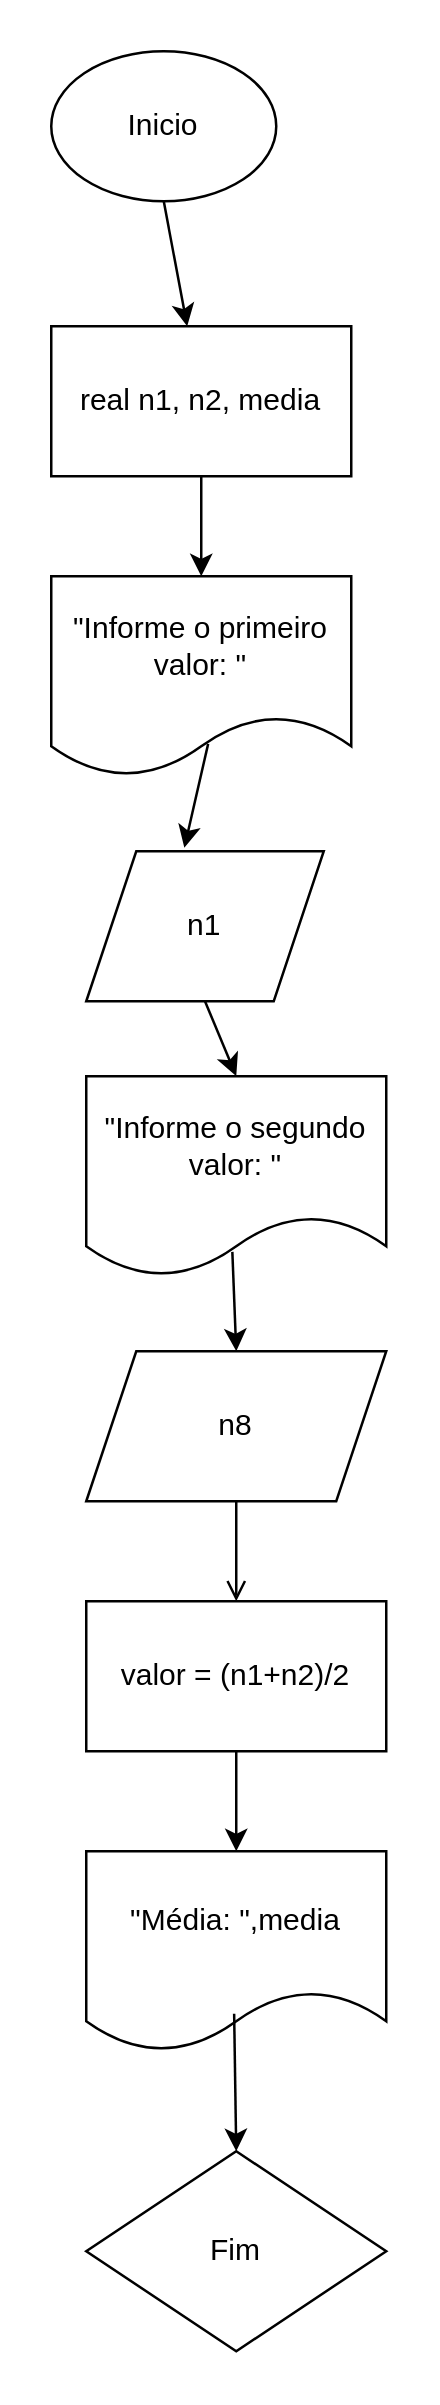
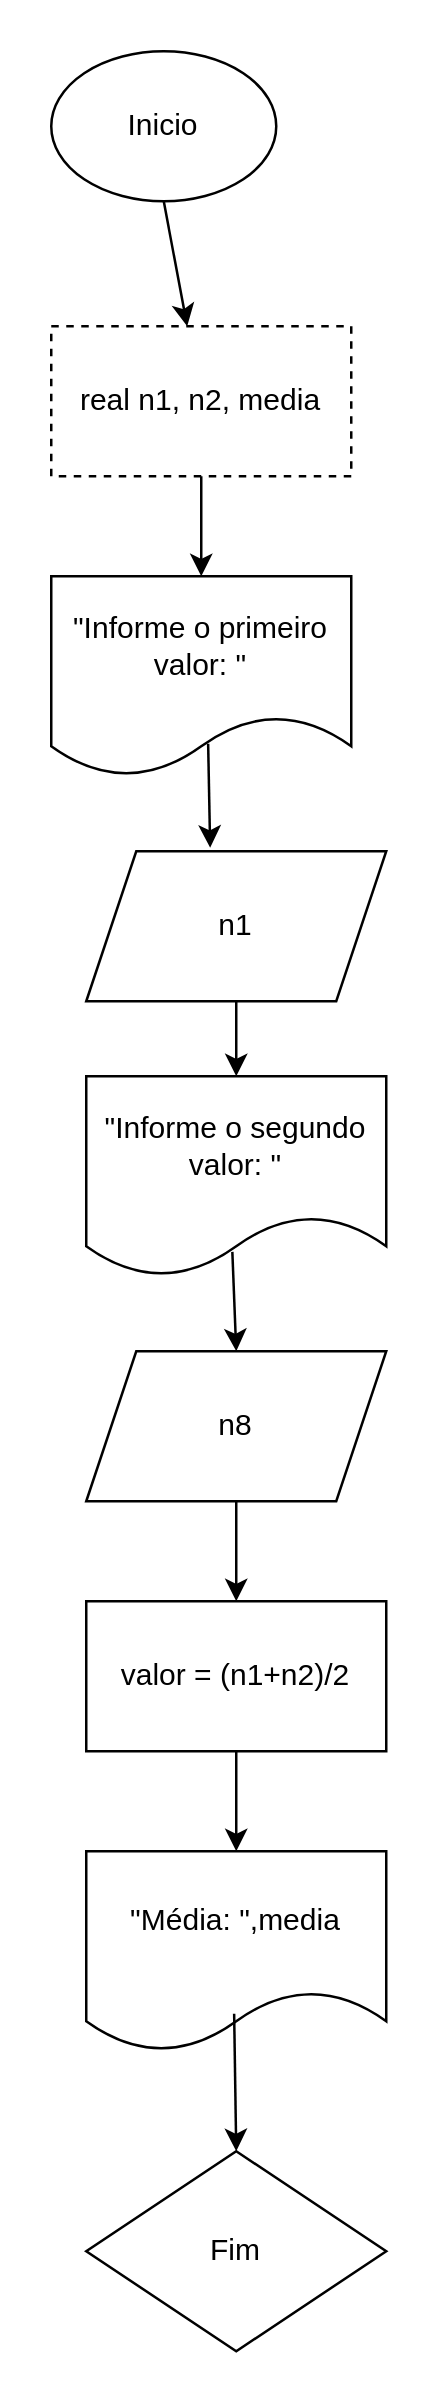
  <mxCell id="0" />
  <mxCell id="1" parent="0" />
  <mxCell id="2" value="Inicio" style="ellipse;whiteSpace=wrap;html=1;" vertex="1" parent="1"><mxGeometry x="20" y="20" width="90" height="60" as="geometry" /></mxCell>
  <mxCell id="3" value="Fim" style="rhombus;whiteSpace=wrap;html=1;" vertex="1" parent="1"><mxGeometry x="34" y="860" width="120" height="80" as="geometry" /></mxCell>
- <mxCell id="4" value="real n1, n2, media" style="rounded=0;whiteSpace=wrap;html=1;" vertex="1" parent="1"><mxGeometry x="20" y="130" width="120" height="60" as="geometry" /></mxCell>
+ <mxCell id="4" value="real n1, n2, media" style="rounded=0;whiteSpace=wrap;html=1;dashed=1;" vertex="1" parent="1"><mxGeometry x="20" y="130" width="120" height="60" as="geometry" /></mxCell>
  <mxCell id="5" value="&quot;Informe o primeiro valor: &quot;" style="shape=document;whiteSpace=wrap;html=1;boundedLbl=1;" vertex="1" parent="1"><mxGeometry x="20" y="230" width="120" height="80" as="geometry" /></mxCell>
- <mxCell id="6" value="n1" style="shape=parallelogram;perimeter=parallelogramPerimeter;whiteSpace=wrap;html=1;fixedSize=1;" vertex="1" parent="1"><mxGeometry x="34" y="340" width="95" height="60" as="geometry" /></mxCell>
+ <mxCell id="6" value="n1" style="shape=parallelogram;perimeter=parallelogramPerimeter;whiteSpace=wrap;html=1;fixedSize=1;" vertex="1" parent="1"><mxGeometry x="34" y="340" width="120" height="60" as="geometry" /></mxCell>
  <mxCell id="7" value="&quot;Informe o segundo valor: &quot;" style="shape=document;whiteSpace=wrap;html=1;boundedLbl=1;" vertex="1" parent="1"><mxGeometry x="34" y="430" width="120" height="80" as="geometry" /></mxCell>
  <mxCell id="8" value="n8" style="shape=parallelogram;perimeter=parallelogramPerimeter;whiteSpace=wrap;html=1;fixedSize=1;" vertex="1" parent="1"><mxGeometry x="34" y="540" width="120" height="60" as="geometry" /></mxCell>
  <mxCell id="9" value="valor = (n1+n2)/2" style="rounded=0;whiteSpace=wrap;html=1;" vertex="1" parent="1"><mxGeometry x="34" y="640" width="120" height="60" as="geometry" /></mxCell>
  <mxCell id="10" value="&quot;Média: &quot;,media" style="shape=document;whiteSpace=wrap;html=1;boundedLbl=1;" vertex="1" parent="1"><mxGeometry x="34" y="740" width="120" height="80" as="geometry" /></mxCell>
  <mxCell id="11" value="" style="endArrow=classic;html=1;rounded=0;entryX=0.5;entryY=0;entryDx=0;entryDy=0;exitX=0.493;exitY=0.813;exitDx=0;exitDy=0;exitPerimeter=0;" edge="1" parent="1" source="10" target="3"><mxGeometry width="50" height="50" relative="1" as="geometry"><mxPoint x="92" y="811" as="sourcePoint" /><mxPoint x="120" y="720" as="targetPoint" /></mxGeometry></mxCell>
  <mxCell id="12" value="" style="endArrow=classic;html=1;rounded=0;exitX=0.5;exitY=1;exitDx=0;exitDy=0;entryX=0.5;entryY=0;entryDx=0;entryDy=0;" edge="1" parent="1" source="9" target="10"><mxGeometry width="50" height="50" relative="1" as="geometry"><mxPoint x="70" y="670" as="sourcePoint" /><mxPoint x="120" y="620" as="targetPoint" /></mxGeometry></mxCell>
- <mxCell id="13" value="" style="endArrow=open;html=1;rounded=0;exitX=0.5;exitY=1;exitDx=0;exitDy=0;entryX=0.5;entryY=0;entryDx=0;entryDy=0;" edge="1" parent="1" source="8" target="9"><mxGeometry width="50" height="50" relative="1" as="geometry"><mxPoint x="70" y="670" as="sourcePoint" /><mxPoint x="120" y="620" as="targetPoint" /></mxGeometry></mxCell>
+ <mxCell id="13" value="" style="endArrow=classic;html=1;rounded=0;exitX=0.5;exitY=1;exitDx=0;exitDy=0;entryX=0.5;entryY=0;entryDx=0;entryDy=0;" edge="1" parent="1" source="8" target="9"><mxGeometry width="50" height="50" relative="1" as="geometry"><mxPoint x="70" y="670" as="sourcePoint" /><mxPoint x="120" y="620" as="targetPoint" /></mxGeometry></mxCell>
  <mxCell id="14" value="" style="endArrow=classic;html=1;rounded=0;exitX=0.487;exitY=0.878;exitDx=0;exitDy=0;exitPerimeter=0;entryX=0.5;entryY=0;entryDx=0;entryDy=0;" edge="1" parent="1" source="7" target="8"><mxGeometry width="50" height="50" relative="1" as="geometry"><mxPoint x="70" y="470" as="sourcePoint" /><mxPoint x="120" y="420" as="targetPoint" /></mxGeometry></mxCell>
  <mxCell id="15" value="" style="endArrow=classic;html=1;rounded=0;exitX=0.5;exitY=1;exitDx=0;exitDy=0;entryX=0.5;entryY=0;entryDx=0;entryDy=0;" edge="1" parent="1" source="6" target="7"><mxGeometry width="50" height="50" relative="1" as="geometry"><mxPoint x="70" y="370" as="sourcePoint" /><mxPoint x="120" y="320" as="targetPoint" /></mxGeometry></mxCell>
  <mxCell id="16" value="" style="endArrow=classic;html=1;rounded=0;exitX=0.523;exitY=0.838;exitDx=0;exitDy=0;exitPerimeter=0;entryX=0.413;entryY=-0.023;entryDx=0;entryDy=0;entryPerimeter=0;" edge="1" parent="1" source="5" target="6"><mxGeometry width="50" height="50" relative="1" as="geometry"><mxPoint x="70" y="270" as="sourcePoint" /><mxPoint x="120" y="220" as="targetPoint" /></mxGeometry></mxCell>
  <mxCell id="17" value="" style="endArrow=classic;html=1;rounded=0;exitX=0.5;exitY=1;exitDx=0;exitDy=0;entryX=0.5;entryY=0;entryDx=0;entryDy=0;" edge="1" parent="1" source="4" target="5"><mxGeometry width="50" height="50" relative="1" as="geometry"><mxPoint x="70" y="270" as="sourcePoint" /><mxPoint x="120" y="220" as="targetPoint" /></mxGeometry></mxCell>
  <mxCell id="18" value="" style="endArrow=classic;html=1;rounded=0;exitX=0.5;exitY=1;exitDx=0;exitDy=0;" edge="1" parent="1" source="2" target="4"><mxGeometry width="50" height="50" relative="1" as="geometry"><mxPoint x="70" y="270" as="sourcePoint" /><mxPoint x="120" y="220" as="targetPoint" /></mxGeometry></mxCell>
